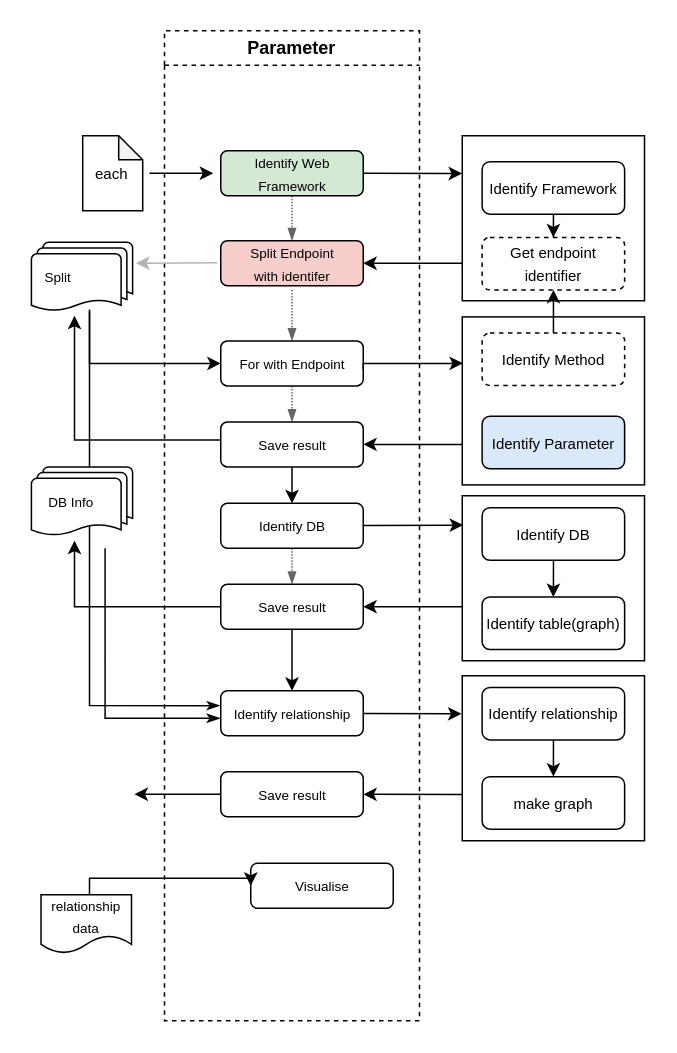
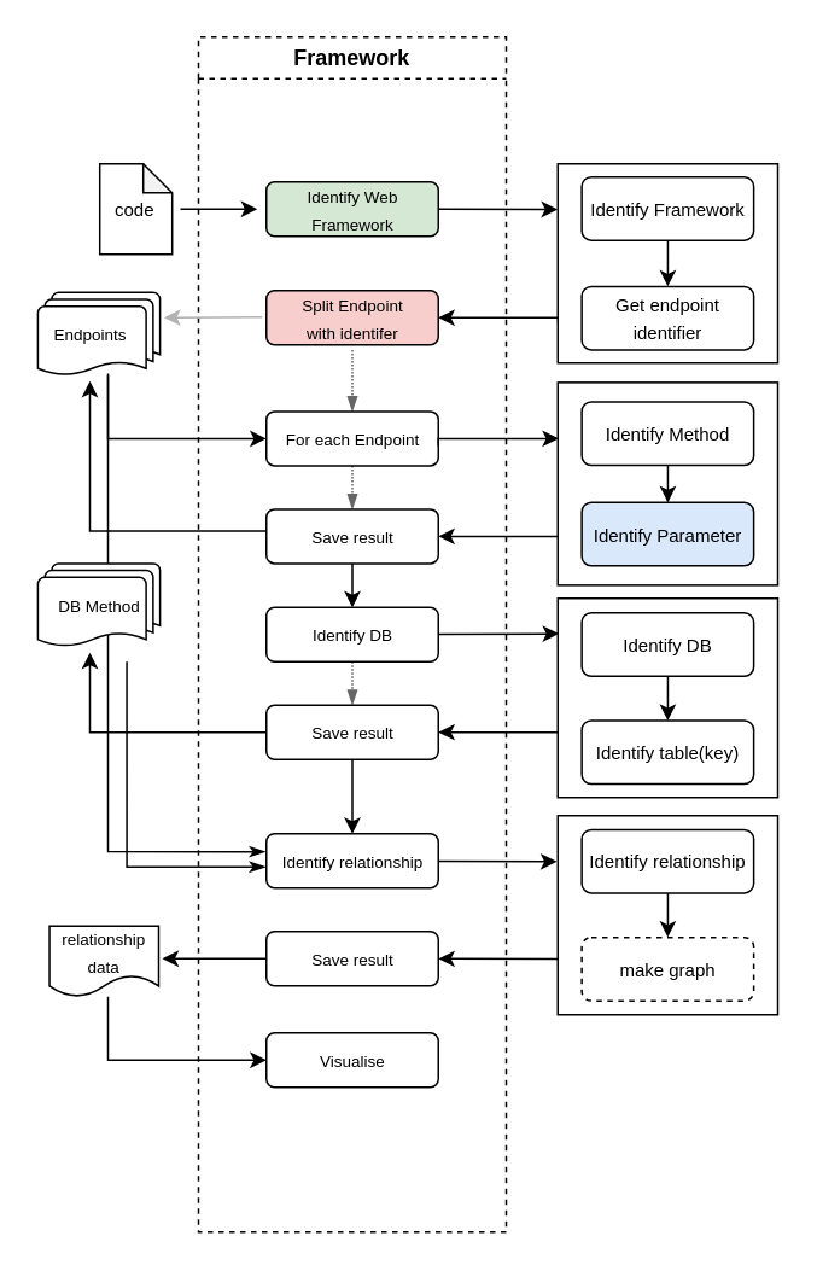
  <mxCell id="0" />
  <mxCell id="1" parent="0" />
  <mxCell id="2" style="rounded=0;orthogonalLoop=1;jettySize=auto;html=1;entryX=0;entryY=0.5;entryDx=0;entryDy=0;" edge="1" parent="1"><mxGeometry relative="1" as="geometry"><mxPoint x="99" y="115" as="sourcePoint" /><mxPoint x="141.5" y="115" as="targetPoint" /></mxGeometry></mxCell>
- <mxCell id="3" value="&lt;font style=&quot;font-size: 10px;&quot;&gt;each&lt;/font&gt;" style="shape=note;whiteSpace=wrap;html=1;backgroundOutline=1;darkOpacity=0.05;size=16;" vertex="1" parent="1"><mxGeometry x="54.47" y="90" width="40" height="50" as="geometry" /></mxCell>
- <mxCell id="4" value="Parameter" style="swimlane;whiteSpace=wrap;html=1;dashed=1;" vertex="1" parent="1"><mxGeometry x="109" y="20" width="170" height="660" as="geometry"><mxRectangle x="320" y="300" width="100" height="30" as="alternateBounds" /></mxGeometry></mxCell>
- <mxCell id="5" style="rounded=0;orthogonalLoop=1;jettySize=auto;html=1;dashed=1;dashPattern=1 1;strokeColor=#666666;endArrow=blockThin;endFill=1;" edge="1" parent="4" source="6" target="7"><mxGeometry relative="1" as="geometry" /></mxCell>
+ <mxCell id="3" value="&lt;font style=&quot;font-size: 10px;&quot;&gt;code&lt;/font&gt;" style="shape=note;whiteSpace=wrap;html=1;backgroundOutline=1;darkOpacity=0.05;size=16;" vertex="1" parent="1"><mxGeometry x="54.47" y="90" width="40" height="50" as="geometry" /></mxCell>
+ <mxCell id="4" value="Framework" style="swimlane;whiteSpace=wrap;html=1;dashed=1;" vertex="1" parent="1"><mxGeometry x="109" y="20" width="170" height="660" as="geometry"><mxRectangle x="320" y="300" width="100" height="30" as="alternateBounds" /></mxGeometry></mxCell>
  <mxCell id="6" value="&lt;font style=&quot;font-size: 9px;&quot;&gt;Identify Web Framework&lt;/font&gt;" style="rounded=1;whiteSpace=wrap;html=1;fillColor=#d5e8d4;" vertex="1" parent="4"><mxGeometry x="37.5" y="80" width="95" height="30" as="geometry" /></mxCell>
  <mxCell id="7" value="&lt;font style=&quot;font-size: 9px;&quot;&gt;Split Endpoint&lt;br&gt;with identifer&lt;br&gt;&lt;/font&gt;" style="rounded=1;whiteSpace=wrap;html=1;fillColor=#f8cecc;" vertex="1" parent="4"><mxGeometry x="37.5" y="140" width="95" height="30" as="geometry" /></mxCell>
  <mxCell id="8" value="&lt;font style=&quot;font-size: 9px;&quot;&gt;Identify relationship&lt;/font&gt;" style="rounded=1;whiteSpace=wrap;html=1;" vertex="1" parent="4"><mxGeometry x="37.5" y="440" width="95" height="30" as="geometry" /></mxCell>
  <mxCell id="9" style="edgeStyle=orthogonalEdgeStyle;rounded=0;orthogonalLoop=1;jettySize=auto;html=1;" edge="1" parent="4" source="10"><mxGeometry relative="1" as="geometry"><mxPoint x="-20" y="509.0" as="targetPoint" /></mxGeometry></mxCell>
  <mxCell id="10" value="&lt;font style=&quot;font-size: 9px;&quot;&gt;Save result&lt;/font&gt;" style="rounded=1;whiteSpace=wrap;html=1;" vertex="1" parent="4"><mxGeometry x="37.5" y="494" width="95" height="30" as="geometry" /></mxCell>
- <mxCell id="11" value="&lt;font style=&quot;font-size: 9px;&quot;&gt;Visualise&lt;/font&gt;" style="rounded=1;whiteSpace=wrap;html=1;" vertex="1" parent="4"><mxGeometry x="57.5" y="555" width="95" height="30" as="geometry" /></mxCell>
+ <mxCell id="11" value="&lt;font style=&quot;font-size: 9px;&quot;&gt;Visualise&lt;/font&gt;" style="rounded=1;whiteSpace=wrap;html=1;" vertex="1" parent="4"><mxGeometry x="37.5" y="550" width="95" height="30" as="geometry" /></mxCell>
  <mxCell id="12" value="" style="endArrow=classic;html=1;rounded=0;exitX=1;exitY=0.5;exitDx=0;exitDy=0;entryX=-0.001;entryY=0.229;entryDx=0;entryDy=0;entryPerimeter=0;" edge="1" parent="1" source="6" target="15"><mxGeometry width="50" height="50" relative="1" as="geometry"><mxPoint x="269" y="190" as="sourcePoint" /><mxPoint x="369" y="115" as="targetPoint" /></mxGeometry></mxCell>
  <mxCell id="13" style="edgeStyle=orthogonalEdgeStyle;rounded=0;orthogonalLoop=1;jettySize=auto;html=1;entryX=0.5;entryY=0;entryDx=0;entryDy=0;" edge="1" parent="1" source="17" target="18"><mxGeometry relative="1" as="geometry" /></mxCell>
  <mxCell id="14" style="edgeStyle=orthogonalEdgeStyle;rounded=0;orthogonalLoop=1;jettySize=auto;html=1;entryX=0.002;entryY=0.799;entryDx=0;entryDy=0;entryPerimeter=0;startArrow=classic;startFill=1;endArrow=none;endFill=0;" edge="1" parent="1" source="7" target="15"><mxGeometry relative="1" as="geometry"><Array as="points"><mxPoint x="308" y="175" /></Array></mxGeometry></mxCell>
  <mxCell id="15" value="" style="rounded=0;whiteSpace=wrap;html=1;" vertex="1" parent="1"><mxGeometry x="307.5" y="90" width="121.5" height="110" as="geometry" /></mxCell>
  <mxCell id="16" style="edgeStyle=orthogonalEdgeStyle;rounded=0;orthogonalLoop=1;jettySize=auto;html=1;entryX=0.5;entryY=0;entryDx=0;entryDy=0;" edge="1" parent="1" source="17" target="18"><mxGeometry relative="1" as="geometry" /></mxCell>
- <mxCell id="17" value="&lt;font size=&quot;1&quot;&gt;Identify Framework&lt;/font&gt;" style="rounded=1;whiteSpace=wrap;html=1;" vertex="1" parent="1"><mxGeometry x="320.75" y="107.25" width="95" height="35" as="geometry" /></mxCell>
- <mxCell id="18" value="&lt;font size=&quot;1&quot;&gt;Get endpoint identifier&lt;/font&gt;" style="rounded=1;whiteSpace=wrap;html=1;dashed=1;" vertex="1" parent="1"><mxGeometry x="320.75" y="157.75" width="95" height="35" as="geometry" /></mxCell>
+ <mxCell id="17" value="&lt;font size=&quot;1&quot;&gt;Identify Framework&lt;/font&gt;" style="rounded=1;whiteSpace=wrap;html=1;" vertex="1" parent="1"><mxGeometry x="320.75" y="97.25" width="95" height="35" as="geometry" /></mxCell>
+ <mxCell id="18" value="&lt;font size=&quot;1&quot;&gt;Get endpoint identifier&lt;/font&gt;" style="rounded=1;whiteSpace=wrap;html=1;" vertex="1" parent="1"><mxGeometry x="320.75" y="157.75" width="95" height="35" as="geometry" /></mxCell>
  <mxCell id="19" style="edgeStyle=orthogonalEdgeStyle;rounded=0;orthogonalLoop=1;jettySize=auto;html=1;entryX=-0.004;entryY=0.331;entryDx=0;entryDy=0;entryPerimeter=0;endArrow=classicThin;endFill=1;" edge="1" parent="1" source="20" target="8"><mxGeometry relative="1" as="geometry"><mxPoint x="139" y="480" as="targetPoint" /><Array as="points"><mxPoint x="59" y="470" /><mxPoint x="146" y="470" /></Array></mxGeometry></mxCell>
- <mxCell id="20" value="&lt;font style=&quot;font-size: 9px;&quot;&gt;&amp;nbsp; &amp;nbsp;Split&lt;/font&gt;" style="strokeWidth=1;html=1;shape=mxgraph.flowchart.multi-document;whiteSpace=wrap;align=left;" vertex="1" parent="1"><mxGeometry x="20.27" y="161" width="67.47" height="46" as="geometry" /></mxCell>
+ <mxCell id="20" value="&lt;font style=&quot;font-size: 9px;&quot;&gt;&amp;nbsp; &amp;nbsp;Endpoints&lt;/font&gt;" style="strokeWidth=1;html=1;shape=mxgraph.flowchart.multi-document;whiteSpace=wrap;align=left;" vertex="1" parent="1"><mxGeometry x="20.27" y="161" width="67.47" height="46" as="geometry" /></mxCell>
  <mxCell id="21" style="rounded=0;orthogonalLoop=1;jettySize=auto;html=1;dashed=1;dashPattern=1 1;strokeColor=#666666;endArrow=blockThin;endFill=1;" edge="1" parent="1" target="23"><mxGeometry relative="1" as="geometry"><mxPoint x="194" y="192.75" as="sourcePoint" /></mxGeometry></mxCell>
  <mxCell id="22" style="rounded=0;orthogonalLoop=1;jettySize=auto;html=1;entryX=0.5;entryY=0;entryDx=0;entryDy=0;dashed=1;dashPattern=1 1;endArrow=blockThin;endFill=1;strokeColor=#666666;" edge="1" parent="1" source="23" target="25"><mxGeometry relative="1" as="geometry" /></mxCell>
- <mxCell id="23" value="&lt;font style=&quot;font-size: 9px;&quot;&gt;For with Endpoint&lt;br&gt;&lt;/font&gt;" style="rounded=1;whiteSpace=wrap;html=1;" vertex="1" parent="1"><mxGeometry x="146.5" y="226.75" width="95" height="30" as="geometry" /></mxCell>
+ <mxCell id="23" value="&lt;font style=&quot;font-size: 9px;&quot;&gt;For each Endpoint&lt;br&gt;&lt;/font&gt;" style="rounded=1;whiteSpace=wrap;html=1;" vertex="1" parent="1"><mxGeometry x="146.5" y="226.75" width="95" height="30" as="geometry" /></mxCell>
  <mxCell id="24" style="edgeStyle=orthogonalEdgeStyle;rounded=0;orthogonalLoop=1;jettySize=auto;html=1;" edge="1" parent="1" source="25" target="36"><mxGeometry relative="1" as="geometry" /></mxCell>
  <mxCell id="25" value="&lt;font style=&quot;font-size: 9px;&quot;&gt;Save result&lt;br&gt;&lt;/font&gt;" style="rounded=1;whiteSpace=wrap;html=1;" vertex="1" parent="1"><mxGeometry x="146.5" y="280.75" width="95" height="30" as="geometry" /></mxCell>
  <mxCell id="26" style="edgeStyle=orthogonalEdgeStyle;rounded=0;orthogonalLoop=1;jettySize=auto;html=1;" edge="1" parent="1" target="23"><mxGeometry relative="1" as="geometry"><mxPoint x="59" y="205.75" as="sourcePoint" /><Array as="points"><mxPoint x="59" y="241.75" /></Array></mxGeometry></mxCell>
  <mxCell id="27" style="edgeStyle=orthogonalEdgeStyle;rounded=0;orthogonalLoop=1;jettySize=auto;html=1;" edge="1" parent="1"><mxGeometry relative="1" as="geometry"><mxPoint x="307.5" y="295.75" as="sourcePoint" /><mxPoint x="241.5" y="295.75" as="targetPoint" /><Array as="points"><mxPoint x="279" y="295.75" /><mxPoint x="279" y="295.75" /></Array></mxGeometry></mxCell>
  <mxCell id="28" value="" style="rounded=0;whiteSpace=wrap;html=1;" vertex="1" parent="1"><mxGeometry x="307.5" y="210.75" width="121.5" height="112" as="geometry" /></mxCell>
- <mxCell id="29" style="edgeStyle=orthogonalEdgeStyle;rounded=0;orthogonalLoop=1;jettySize=auto;html=1;" edge="1" parent="1" source="30" target="18"><mxGeometry relative="1" as="geometry" /></mxCell>
- <mxCell id="30" value="&lt;font size=&quot;1&quot;&gt;Identify Method&lt;/font&gt;" style="rounded=1;whiteSpace=wrap;html=1;dashed=1;" vertex="1" parent="1"><mxGeometry x="320.75" y="221.5" width="95" height="35" as="geometry" /></mxCell>
+ <mxCell id="29" style="edgeStyle=orthogonalEdgeStyle;rounded=0;orthogonalLoop=1;jettySize=auto;html=1;" edge="1" parent="1" source="30" target="31"><mxGeometry relative="1" as="geometry" /></mxCell>
+ <mxCell id="30" value="&lt;font size=&quot;1&quot;&gt;Identify Method&lt;/font&gt;" style="rounded=1;whiteSpace=wrap;html=1;" vertex="1" parent="1"><mxGeometry x="320.75" y="221.5" width="95" height="35" as="geometry" /></mxCell>
  <mxCell id="31" value="&lt;font size=&quot;1&quot;&gt;Identify Parameter&lt;/font&gt;" style="rounded=1;whiteSpace=wrap;html=1;fillColor=#dae8fc;" vertex="1" parent="1"><mxGeometry x="320.75" y="277" width="95" height="35" as="geometry" /></mxCell>
  <mxCell id="32" style="edgeStyle=orthogonalEdgeStyle;rounded=0;orthogonalLoop=1;jettySize=auto;html=1;exitX=1;exitY=0.5;exitDx=0;exitDy=0;" edge="1" parent="1"><mxGeometry relative="1" as="geometry"><mxPoint x="241.5" y="245.75" as="sourcePoint" /><mxPoint x="308" y="241.75" as="targetPoint" /><Array as="points"><mxPoint x="308" y="241.75" /></Array></mxGeometry></mxCell>
  <mxCell id="33" style="edgeStyle=orthogonalEdgeStyle;rounded=0;orthogonalLoop=1;jettySize=auto;html=1;" edge="1" parent="1" source="25"><mxGeometry relative="1" as="geometry"><mxPoint x="49" y="210" as="targetPoint" /><Array as="points"><mxPoint x="49" y="292.75" /></Array></mxGeometry></mxCell>
  <mxCell id="34" style="rounded=0;orthogonalLoop=1;jettySize=auto;html=1;strokeColor=#B3B3B3;exitX=-0.025;exitY=0.49;exitDx=0;exitDy=0;exitPerimeter=0;" edge="1" parent="1" source="7"><mxGeometry relative="1" as="geometry"><mxPoint x="137.5" y="175.008" as="sourcePoint" /><mxPoint x="90" y="175" as="targetPoint" /></mxGeometry></mxCell>
  <mxCell id="35" style="rounded=0;orthogonalLoop=1;jettySize=auto;html=1;endArrow=blockThin;endFill=1;strokeColor=#666666;dashed=1;dashPattern=1 1;" edge="1" parent="1" source="36" target="39"><mxGeometry relative="1" as="geometry" /></mxCell>
  <mxCell id="36" value="&lt;font style=&quot;font-size: 9px;&quot;&gt;Identify DB&lt;/font&gt;" style="rounded=1;whiteSpace=wrap;html=1;" vertex="1" parent="1"><mxGeometry x="146.5" y="335" width="95" height="30" as="geometry" /></mxCell>
  <mxCell id="37" style="edgeStyle=orthogonalEdgeStyle;rounded=0;orthogonalLoop=1;jettySize=auto;html=1;" edge="1" parent="1" source="39"><mxGeometry relative="1" as="geometry"><mxPoint x="49" y="360" as="targetPoint" /><Array as="points"><mxPoint x="49" y="404" /></Array></mxGeometry></mxCell>
  <mxCell id="38" style="edgeStyle=orthogonalEdgeStyle;rounded=0;orthogonalLoop=1;jettySize=auto;html=1;" edge="1" parent="1" source="39" target="8"><mxGeometry relative="1" as="geometry" /></mxCell>
  <mxCell id="39" value="&lt;font style=&quot;font-size: 9px;&quot;&gt;Save result&lt;/font&gt;" style="rounded=1;whiteSpace=wrap;html=1;" vertex="1" parent="1"><mxGeometry x="146.5" y="389" width="95" height="30" as="geometry" /></mxCell>
  <mxCell id="40" value="" style="rounded=0;whiteSpace=wrap;html=1;" vertex="1" parent="1"><mxGeometry x="307.5" y="330" width="121.5" height="110" as="geometry" /></mxCell>
  <mxCell id="41" style="edgeStyle=orthogonalEdgeStyle;rounded=0;orthogonalLoop=1;jettySize=auto;html=1;entryX=0.5;entryY=0;entryDx=0;entryDy=0;" edge="1" parent="1" source="42" target="43"><mxGeometry relative="1" as="geometry" /></mxCell>
  <mxCell id="42" value="&lt;font size=&quot;1&quot;&gt;Identify DB&lt;/font&gt;" style="rounded=1;whiteSpace=wrap;html=1;" vertex="1" parent="1"><mxGeometry x="320.75" y="338" width="95" height="35" as="geometry" /></mxCell>
- <mxCell id="43" value="&lt;font size=&quot;1&quot;&gt;Identify table(graph)&lt;/font&gt;" style="rounded=1;whiteSpace=wrap;html=1;" vertex="1" parent="1"><mxGeometry x="320.75" y="397.5" width="95" height="35" as="geometry" /></mxCell>
+ <mxCell id="43" value="&lt;font size=&quot;1&quot;&gt;Identify table(key)&lt;/font&gt;" style="rounded=1;whiteSpace=wrap;html=1;" vertex="1" parent="1"><mxGeometry x="320.75" y="397.5" width="95" height="35" as="geometry" /></mxCell>
  <mxCell id="44" style="rounded=0;orthogonalLoop=1;jettySize=auto;html=1;entryX=0.005;entryY=0.178;entryDx=0;entryDy=0;entryPerimeter=0;" edge="1" parent="1" source="36" target="40"><mxGeometry relative="1" as="geometry" /></mxCell>
  <mxCell id="45" style="rounded=0;orthogonalLoop=1;jettySize=auto;html=1;entryX=0;entryY=0.672;entryDx=0;entryDy=0;entryPerimeter=0;startArrow=classic;startFill=1;endArrow=none;endFill=0;" edge="1" parent="1" source="39" target="40"><mxGeometry relative="1" as="geometry"><mxPoint x="299" y="400" as="targetPoint" /></mxGeometry></mxCell>
  <mxCell id="46" style="edgeStyle=orthogonalEdgeStyle;rounded=0;orthogonalLoop=1;jettySize=auto;html=1;entryX=-0.004;entryY=0.611;entryDx=0;entryDy=0;entryPerimeter=0;endArrow=classicThin;endFill=1;" edge="1" parent="1" target="8"><mxGeometry relative="1" as="geometry"><mxPoint x="69.38" y="365" as="sourcePoint" /><mxPoint x="146.5" y="478.33" as="targetPoint" /><Array as="points"><mxPoint x="69" y="478" /></Array></mxGeometry></mxCell>
- <mxCell id="47" value="&lt;font style=&quot;font-size: 9px;&quot;&gt;&amp;nbsp; &amp;nbsp; DB Info&lt;/font&gt;" style="strokeWidth=1;html=1;shape=mxgraph.flowchart.multi-document;whiteSpace=wrap;align=left;" vertex="1" parent="1"><mxGeometry x="20.27" y="310.75" width="67.47" height="46" as="geometry" /></mxCell>
+ <mxCell id="47" value="&lt;font style=&quot;font-size: 9px;&quot;&gt;&amp;nbsp; &amp;nbsp; DB Method&lt;/font&gt;" style="strokeWidth=1;html=1;shape=mxgraph.flowchart.multi-document;whiteSpace=wrap;align=left;" vertex="1" parent="1"><mxGeometry x="20.27" y="310.75" width="67.47" height="46" as="geometry" /></mxCell>
  <mxCell id="48" value="" style="rounded=0;whiteSpace=wrap;html=1;" vertex="1" parent="1"><mxGeometry x="307.5" y="450" width="121.5" height="110" as="geometry" /></mxCell>
  <mxCell id="49" style="edgeStyle=orthogonalEdgeStyle;rounded=0;orthogonalLoop=1;jettySize=auto;html=1;entryX=0.5;entryY=0;entryDx=0;entryDy=0;" edge="1" parent="1" source="50" target="51"><mxGeometry relative="1" as="geometry" /></mxCell>
  <mxCell id="50" value="&lt;font size=&quot;1&quot;&gt;Identify relationship&lt;/font&gt;" style="rounded=1;whiteSpace=wrap;html=1;" vertex="1" parent="1"><mxGeometry x="320.75" y="457.75" width="95" height="35" as="geometry" /></mxCell>
- <mxCell id="51" value="&lt;font size=&quot;1&quot;&gt;make graph&lt;/font&gt;" style="rounded=1;whiteSpace=wrap;html=1;" vertex="1" parent="1"><mxGeometry x="320.75" y="517.25" width="95" height="35" as="geometry" /></mxCell>
+ <mxCell id="51" value="&lt;font size=&quot;1&quot;&gt;make graph&lt;/font&gt;" style="rounded=1;whiteSpace=wrap;html=1;dashed=1;" vertex="1" parent="1"><mxGeometry x="320.75" y="517.25" width="95" height="35" as="geometry" /></mxCell>
  <mxCell id="52" style="rounded=0;orthogonalLoop=1;jettySize=auto;html=1;entryX=-0.004;entryY=0.231;entryDx=0;entryDy=0;entryPerimeter=0;" edge="1" parent="1" source="8" target="48"><mxGeometry relative="1" as="geometry" /></mxCell>
  <mxCell id="53" style="rounded=0;orthogonalLoop=1;jettySize=auto;html=1;entryX=-0.001;entryY=0.719;entryDx=0;entryDy=0;endArrow=none;endFill=0;startArrow=classic;startFill=1;entryPerimeter=0;" edge="1" parent="1" source="10" target="48"><mxGeometry relative="1" as="geometry" /></mxCell>
  <mxCell id="54" style="edgeStyle=orthogonalEdgeStyle;rounded=0;orthogonalLoop=1;jettySize=auto;html=1;entryX=0;entryY=0.5;entryDx=0;entryDy=0;" edge="1" parent="1" source="55" target="11"><mxGeometry relative="1" as="geometry"><Array as="points"><mxPoint x="59" y="585" /></Array></mxGeometry></mxCell>
- <mxCell id="55" value="&lt;font style=&quot;font-size: 9px;&quot;&gt;relationship data&lt;/font&gt;" style="shape=document;whiteSpace=wrap;html=1;boundedLbl=1;" vertex="1" parent="1"><mxGeometry x="26.69" y="596" width="60.31" height="39" as="geometry" /></mxCell>
+ <mxCell id="55" value="&lt;font style=&quot;font-size: 9px;&quot;&gt;relationship data&lt;/font&gt;" style="shape=document;whiteSpace=wrap;html=1;boundedLbl=1;" vertex="1" parent="1"><mxGeometry x="26.69" y="511" width="60.31" height="39" as="geometry" /></mxCell>
